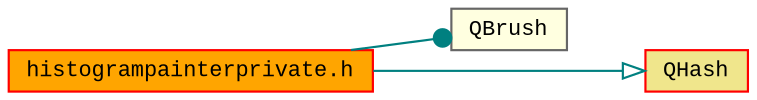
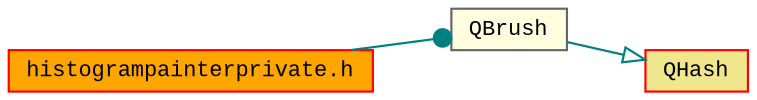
  digraph {
    fontname="Liberation Mono"
    rankdir=LR
    node [color=red fontname="Liberation Mono" fontsize=10 shape=box style=filled]
    edge [color=teal fontname="Liberation Mono" fontsize=10 labelfontname=Helvetica labelfontsize=10 style=solid]
    n1 [fillcolor=orange height=0.2 label="histogrampainterprivate.h" width=0.4]
    n2 [color=gray40 fillcolor=lightyellow height=0.2 label=QBrush width=0.4]
    n3 [fillcolor=khaki height=0.2 label=QHash width=0.4]
    n1 -> n2 [arrowhead=dot]
-   n1 -> n3 [arrowhead=onormal]
+   n2 -> n3 [arrowhead=onormal]
  }
